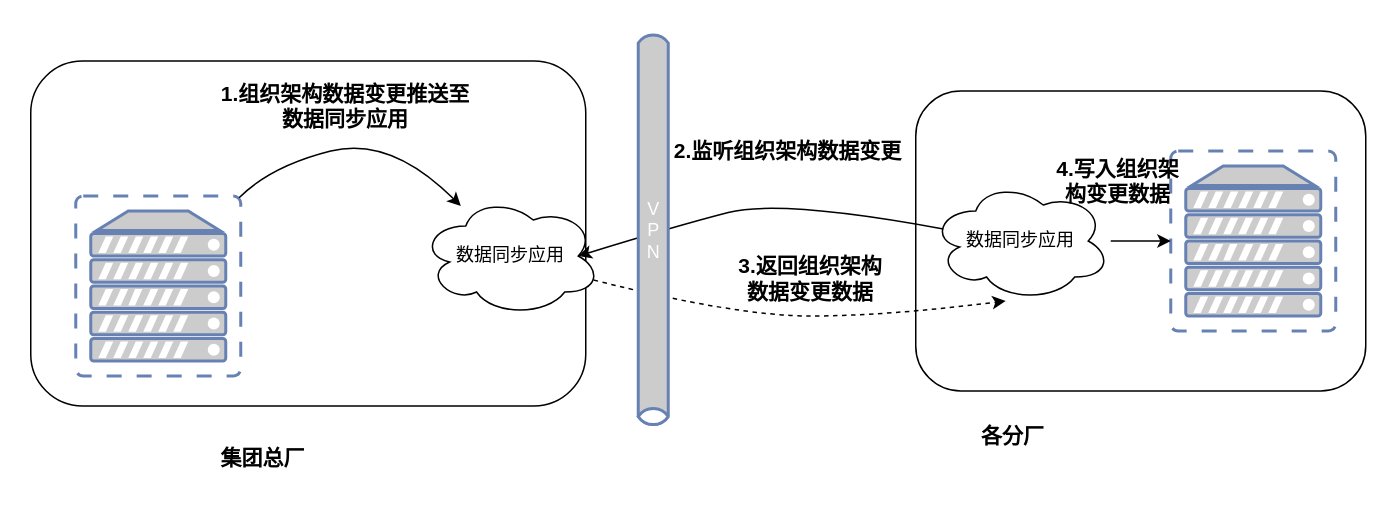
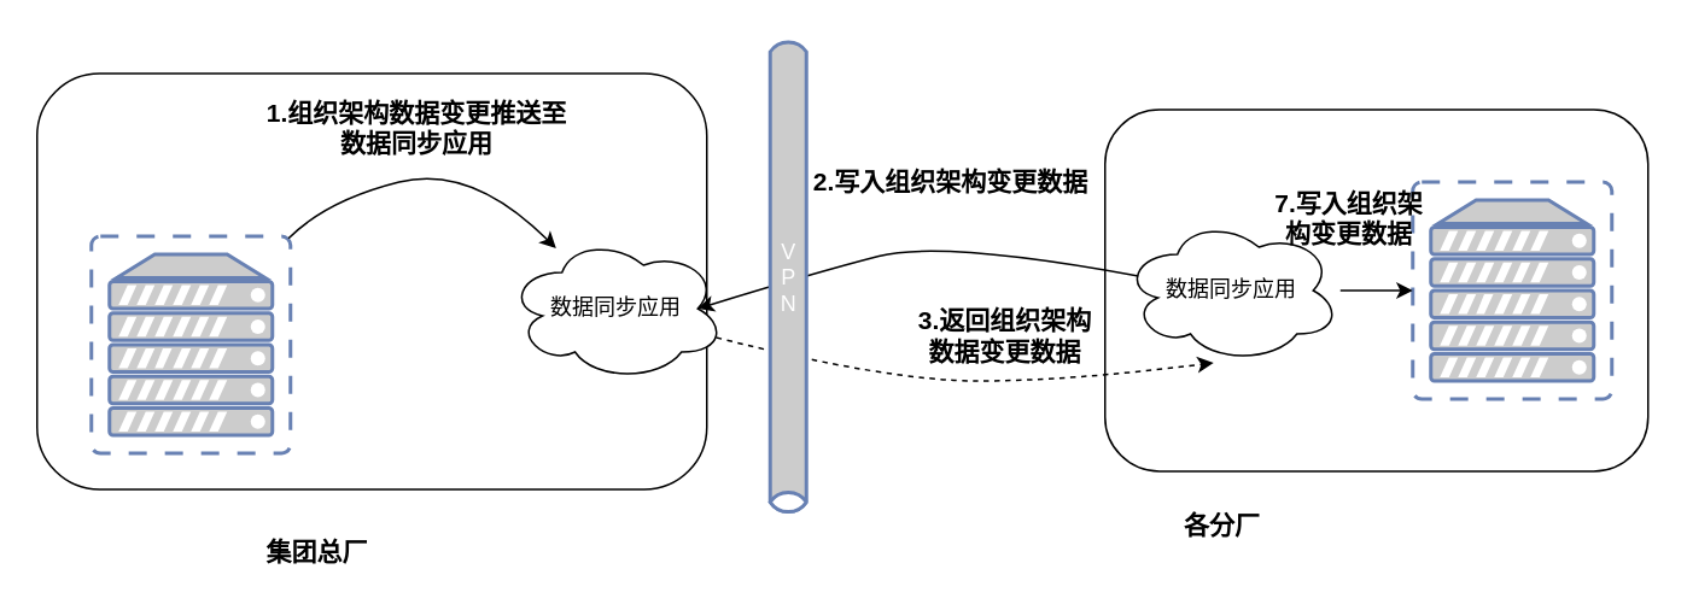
  <mxCell id="0" />
  <mxCell id="1" parent="0" />
  <mxCell id="2" value="" style="rounded=1;whiteSpace=wrap;html=1;fillColor=none;" parent="1" vertex="1"><mxGeometry x="20" y="40" width="370" height="230" as="geometry" /></mxCell>
  <mxCell id="3" value="" style="rounded=1;whiteSpace=wrap;html=1;fillColor=none;" parent="1" vertex="1"><mxGeometry x="610" y="60" width="300" height="200" as="geometry" /></mxCell>
  <mxCell id="4" value="" style="fontColor=#0066CC;verticalAlign=top;verticalLabelPosition=bottom;labelPosition=center;align=center;html=1;outlineConnect=0;fillColor=#CCCCCC;strokeColor=#6881B3;gradientColor=none;gradientDirection=north;strokeWidth=2;shape=mxgraph.networks.virtual_server;" parent="1" vertex="1"><mxGeometry x="50" y="130" width="110" height="120" as="geometry" /></mxCell>
  <mxCell id="5" value="数据同步应用" style="ellipse;shape=cloud;whiteSpace=wrap;html=1;" parent="1" vertex="1"><mxGeometry x="280" y="130" width="120" height="80" as="geometry" /></mxCell>
  <mxCell id="6" value="" style="fontColor=#0066CC;verticalAlign=top;verticalLabelPosition=bottom;labelPosition=center;align=center;html=1;outlineConnect=0;fillColor=#CCCCCC;strokeColor=#6881B3;gradientColor=none;gradientDirection=north;strokeWidth=2;shape=mxgraph.networks.virtual_server;" parent="1" vertex="1"><mxGeometry x="780" y="100" width="110" height="120" as="geometry" /></mxCell>
  <mxCell id="7" style="edgeStyle=orthogonalEdgeStyle;rounded=0;orthogonalLoop=1;jettySize=auto;html=1;" parent="1" source="8" target="6" edge="1"><mxGeometry relative="1" as="geometry" /></mxCell>
  <mxCell id="8" value="数据同步应用" style="ellipse;shape=cloud;whiteSpace=wrap;html=1;" parent="1" vertex="1"><mxGeometry x="620" y="120" width="120" height="80" as="geometry" /></mxCell>
  <mxCell id="9" value="&lt;b&gt;&lt;font style=&quot;font-size: 14px&quot;&gt;1.组织架构数据变更推送至数据同步应用&lt;/font&gt;&lt;/b&gt;" style="text;html=1;strokeColor=none;fillColor=none;align=center;verticalAlign=middle;whiteSpace=wrap;rounded=0;" parent="1" vertex="1"><mxGeometry x="145" y="60" width="170" height="20" as="geometry" /></mxCell>
  <mxCell id="10" value="&lt;span style=&quot;font-size: 14px&quot;&gt;&lt;b&gt;集团总厂&lt;/b&gt;&lt;/span&gt;" style="text;html=1;strokeColor=none;fillColor=none;align=center;verticalAlign=middle;whiteSpace=wrap;rounded=0;" parent="1" vertex="1"><mxGeometry x="140" y="295" width="70" height="20" as="geometry" /></mxCell>
  <mxCell id="11" value="" style="curved=1;endArrow=classic;html=1;entryX=0.875;entryY=0.5;entryDx=0;entryDy=0;entryPerimeter=0;exitX=0.07;exitY=0.4;exitDx=0;exitDy=0;exitPerimeter=0;" parent="1" source="8" target="5" edge="1"><mxGeometry width="50" height="50" relative="1" as="geometry"><mxPoint x="450" y="200" as="sourcePoint" /><mxPoint x="500" y="150" as="targetPoint" /><Array as="points"><mxPoint x="520" y="132" /><mxPoint x="450" y="150" /></Array></mxGeometry></mxCell>
  <mxCell id="12" value="" style="curved=1;endArrow=classic;html=1;exitX=0.96;exitY=0.7;exitDx=0;exitDy=0;exitPerimeter=0;dashed=1;" parent="1" source="5" edge="1"><mxGeometry width="50" height="50" relative="1" as="geometry"><mxPoint x="520" y="250" as="sourcePoint" /><mxPoint x="670" y="200" as="targetPoint" /><Array as="points"><mxPoint x="490" y="210" /><mxPoint x="590" y="210" /></Array></mxGeometry></mxCell>
- <mxCell id="13" value="&lt;b&gt;&lt;font style=&quot;font-size: 14px&quot;&gt;2.监听组织架构数据变更&lt;/font&gt;&lt;/b&gt;" style="text;html=1;strokeColor=none;fillColor=none;align=center;verticalAlign=middle;whiteSpace=wrap;rounded=0;" parent="1" vertex="1"><mxGeometry x="440" y="90" width="170" height="20" as="geometry" /></mxCell>
- <mxCell id="14" value="&lt;b&gt;&lt;font style=&quot;font-size: 14px&quot;&gt;3.返回组织架构数据变更数据&lt;/font&gt;&lt;/b&gt;" style="text;html=1;strokeColor=none;fillColor=none;align=center;verticalAlign=middle;whiteSpace=wrap;rounded=0;" parent="1" vertex="1"><mxGeometry x="485" y="160" width="110" height="50" as="geometry" /></mxCell>
- <mxCell id="15" value="&lt;b&gt;&lt;font style=&quot;font-size: 14px&quot;&gt;4.写入组织架构变更数据&lt;/font&gt;&lt;/b&gt;" style="text;html=1;strokeColor=none;fillColor=none;align=center;verticalAlign=middle;whiteSpace=wrap;rounded=0;" parent="1" vertex="1"><mxGeometry x="700" y="110" width="90" height="20" as="geometry" /></mxCell>
+ <mxCell id="13" value="&lt;b&gt;&lt;font style=&quot;font-size: 14px&quot;&gt;2.写入组织架构变更数据&lt;/font&gt;&lt;/b&gt;" style="text;html=1;strokeColor=none;fillColor=none;align=center;verticalAlign=middle;whiteSpace=wrap;rounded=0;" parent="1" vertex="1"><mxGeometry x="440" y="90" width="170" height="20" as="geometry" /></mxCell>
+ <mxCell id="14" value="&lt;b&gt;&lt;font style=&quot;font-size: 14px&quot;&gt;3.返回组织架构数据变更数据&lt;/font&gt;&lt;/b&gt;" style="text;html=1;strokeColor=none;fillColor=none;align=center;verticalAlign=middle;whiteSpace=wrap;rounded=0;" parent="1" vertex="1"><mxGeometry x="500" y="160" width="110" height="50" as="geometry" /></mxCell>
+ <mxCell id="15" value="&lt;b&gt;&lt;font style=&quot;font-size: 14px&quot;&gt;7.写入组织架构变更数据&lt;/font&gt;&lt;/b&gt;" style="text;html=1;strokeColor=none;fillColor=none;align=center;verticalAlign=middle;whiteSpace=wrap;rounded=0;" parent="1" vertex="1"><mxGeometry x="700" y="110" width="90" height="20" as="geometry" /></mxCell>
  <mxCell id="16" value="&lt;b&gt;&lt;font style=&quot;font-size: 14px&quot;&gt;各分厂&lt;/font&gt;&lt;/b&gt;" style="text;html=1;strokeColor=none;fillColor=none;align=center;verticalAlign=middle;whiteSpace=wrap;rounded=0;" parent="1" vertex="1"><mxGeometry x="640" y="280" width="70" height="20" as="geometry" /></mxCell>
  <mxCell id="17" value="V&lt;br&gt;P&lt;br&gt;N" style="html=1;outlineConnect=0;fillColor=#CCCCCC;strokeColor=#6881B3;gradientColor=none;gradientDirection=north;strokeWidth=2;shape=mxgraph.networks.bus;gradientColor=none;gradientDirection=north;fontColor=#ffffff;perimeter=backbonePerimeter;backboneSize=20;direction=south;" parent="1" vertex="1"><mxGeometry x="420" y="20" width="30" height="265" as="geometry" /></mxCell>
  <mxCell id="18" value="" style="curved=1;endArrow=classic;html=1;exitX=0.99;exitY=0.01;exitDx=0;exitDy=0;exitPerimeter=0;" edge="1" parent="1" source="4" target="5"><mxGeometry width="50" height="50" relative="1" as="geometry"><mxPoint x="230" y="-30" as="sourcePoint" /><mxPoint x="280" y="-80" as="targetPoint" /><Array as="points"><mxPoint x="180" y="110" /><mxPoint x="260" y="90" /></Array></mxGeometry></mxCell>
